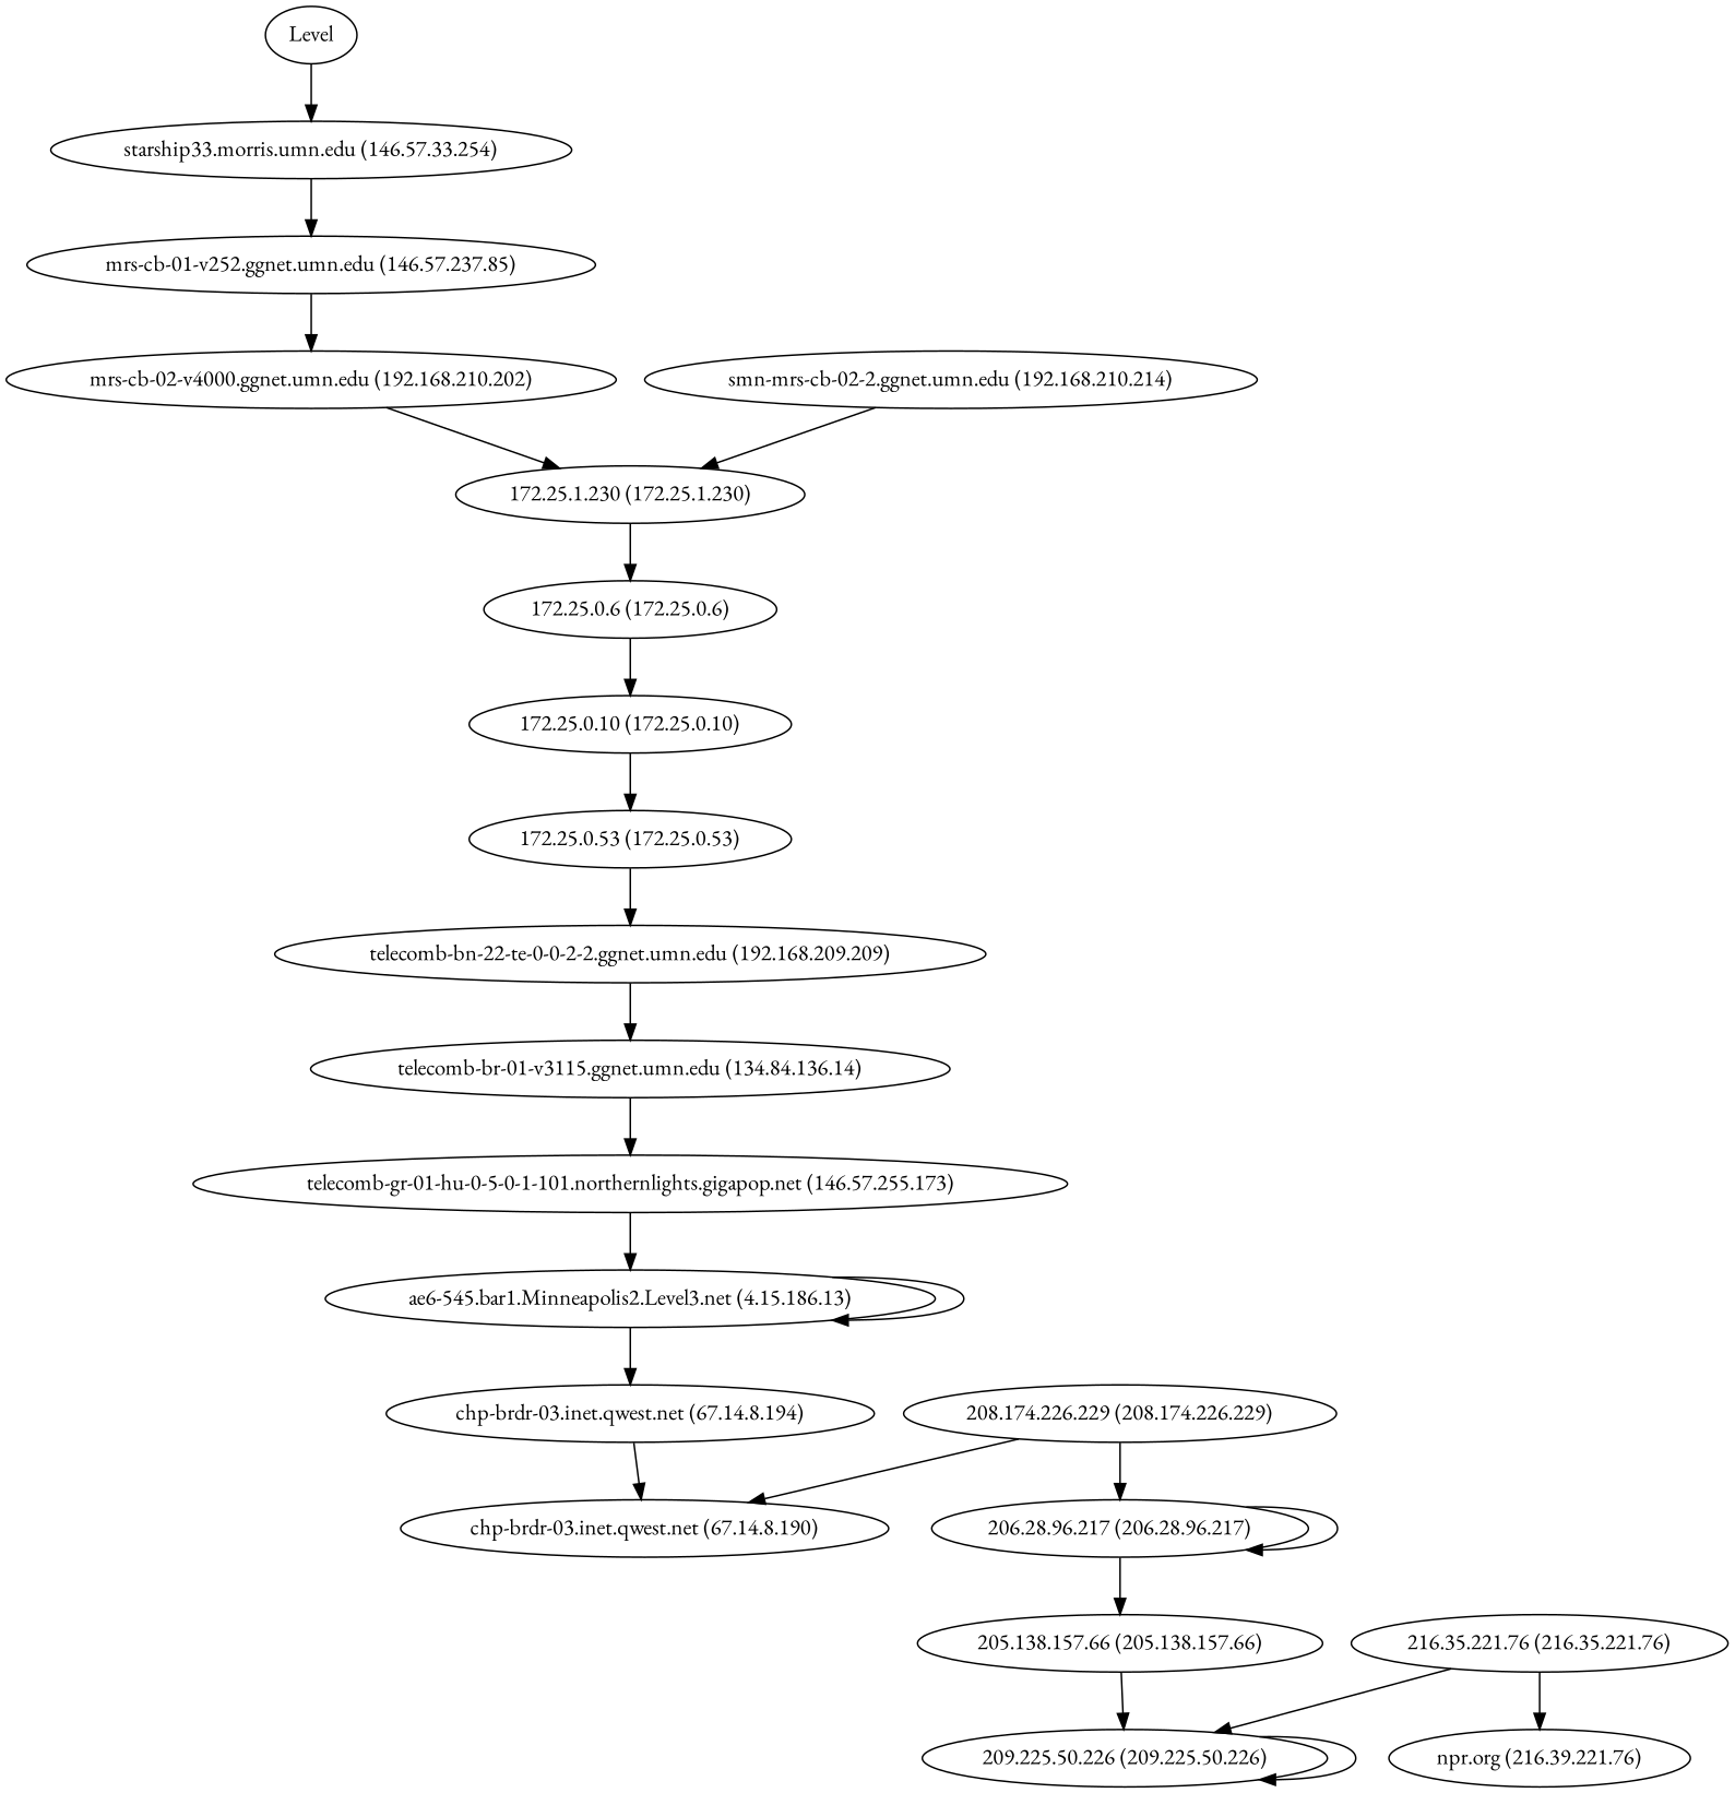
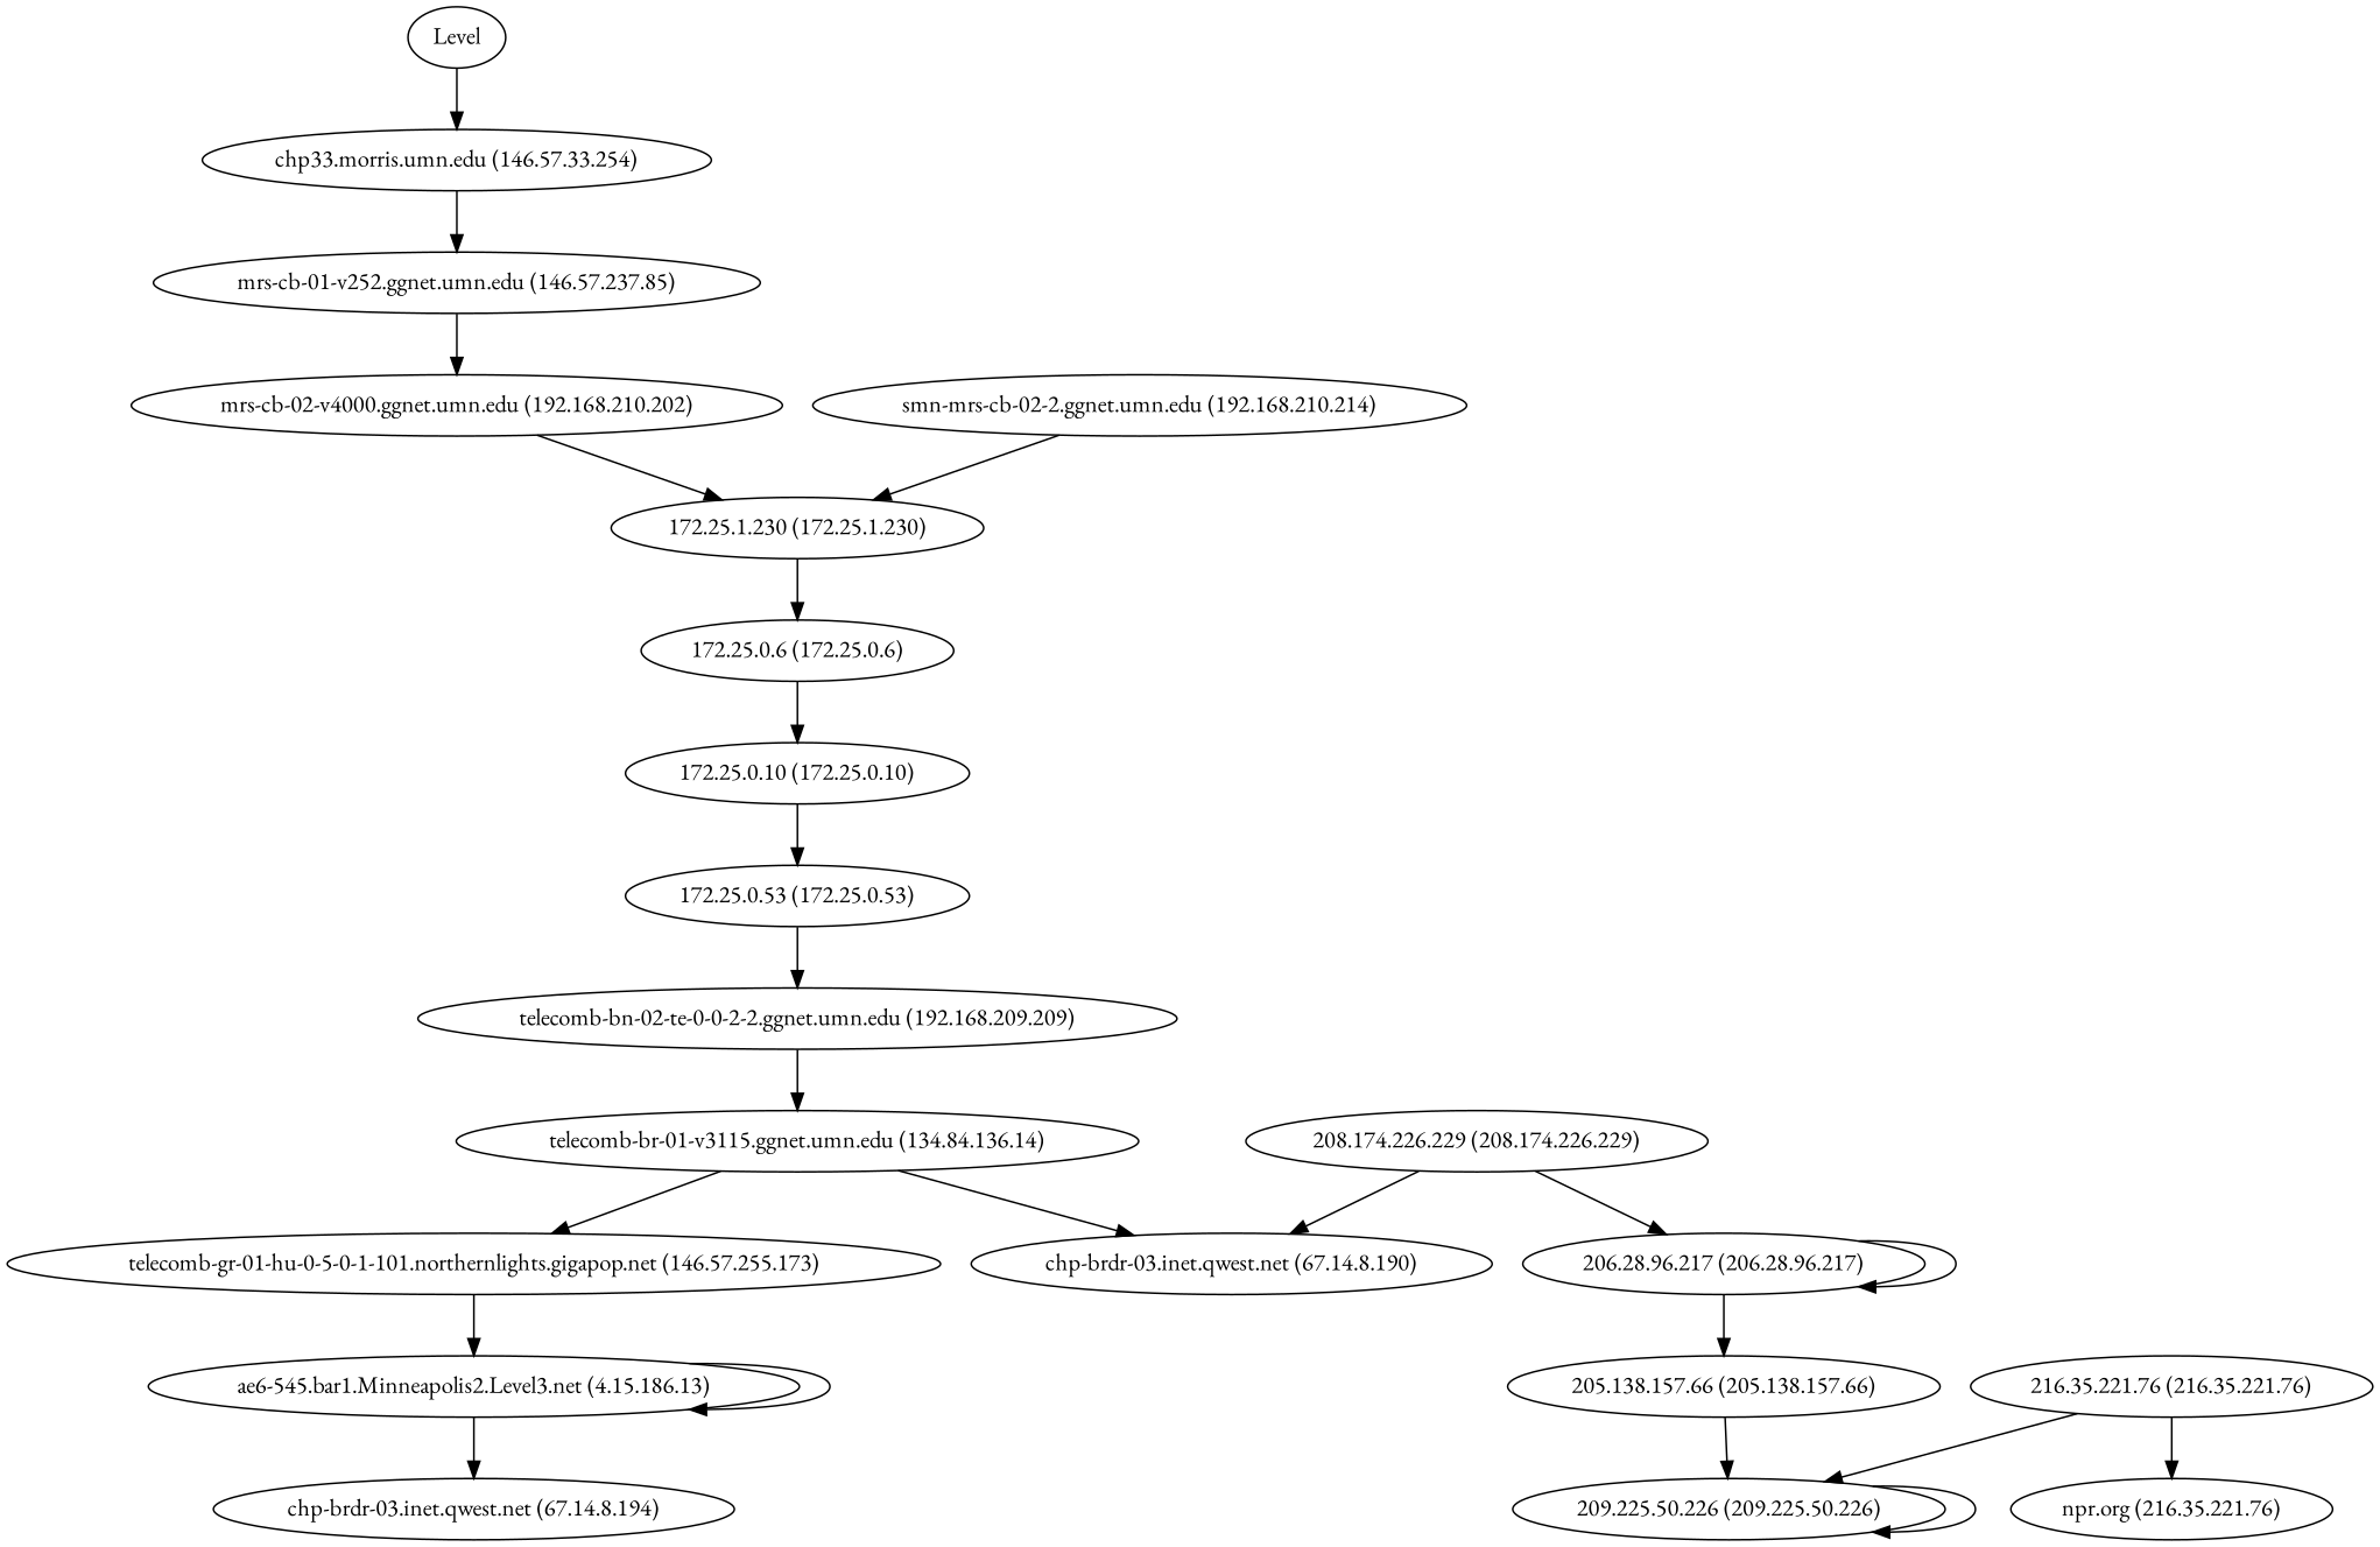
  digraph {
    fontname="EB Garamond"
    node [fontname="EB Garamond"]
    edge [fontname="EB Garamond"]
    n1 [label=Level]
-   "starship33.morris.umn.edu (146.57.33.254)"
+   "starship33.morris.umn.edu (146.57.33.254)" [label="chp33.morris.umn.edu (146.57.33.254)"]
    "mrs-cb-01-v252.ggnet.umn.edu (146.57.237.85)"
    "mrs-cb-02-v4000.ggnet.umn.edu (192.168.210.202)"
    "172.25.1.230 (172.25.1.230)"
    "smn-mrs-cb-02-2.ggnet.umn.edu (192.168.210.214)"
    "172.25.0.6 (172.25.0.6)"
    "172.25.0.10 (172.25.0.10)"
    "172.25.0.53 (172.25.0.53)"
-   "telecomb-bn-02-te-0-0-2-2.ggnet.umn.edu (192.168.209.209)" [label="telecomb-bn-22-te-0-0-2-2.ggnet.umn.edu (192.168.209.209)"]
+   "telecomb-bn-02-te-0-0-2-2.ggnet.umn.edu (192.168.209.209)"
    "telecomb-br-01-v3115.ggnet.umn.edu (134.84.136.14)"
    "telecomb-gr-01-hu-0-5-0-1-101.northernlights.gigapop.net (146.57.255.173)"
    "ae6-545.bar1.Minneapolis2.Level3.net (4.15.186.13)"
    "chp-brdr-03.inet.qwest.net (67.14.8.194)"
    "chp-brdr-03.inet.qwest.net (67.14.8.190)"
    "208.174.226.229 (208.174.226.229)"
    "206.28.96.217 (206.28.96.217)"
    "205.138.157.66 (205.138.157.66)"
    "209.225.50.226 (209.225.50.226)"
    "216.35.221.76 (216.35.221.76)"
-   "npr.org (216.35.221.76)" [label="npr.org (216.39.221.76)"]
+   "npr.org (216.35.221.76)"
    n1 -> "starship33.morris.umn.edu (146.57.33.254)"
    "starship33.morris.umn.edu (146.57.33.254)" -> "mrs-cb-01-v252.ggnet.umn.edu (146.57.237.85)"
    "mrs-cb-01-v252.ggnet.umn.edu (146.57.237.85)" -> "mrs-cb-02-v4000.ggnet.umn.edu (192.168.210.202)"
    "mrs-cb-02-v4000.ggnet.umn.edu (192.168.210.202)" -> "172.25.1.230 (172.25.1.230)"
    "172.25.1.230 (172.25.1.230)" -> "172.25.0.6 (172.25.0.6)"
    "smn-mrs-cb-02-2.ggnet.umn.edu (192.168.210.214)" -> "172.25.1.230 (172.25.1.230)"
    "172.25.0.6 (172.25.0.6)" -> "172.25.0.10 (172.25.0.10)"
    "172.25.0.10 (172.25.0.10)" -> "172.25.0.53 (172.25.0.53)"
    "172.25.0.53 (172.25.0.53)" -> "telecomb-bn-02-te-0-0-2-2.ggnet.umn.edu (192.168.209.209)"
    "telecomb-bn-02-te-0-0-2-2.ggnet.umn.edu (192.168.209.209)" -> "telecomb-br-01-v3115.ggnet.umn.edu (134.84.136.14)"
    "telecomb-br-01-v3115.ggnet.umn.edu (134.84.136.14)" -> "telecomb-gr-01-hu-0-5-0-1-101.northernlights.gigapop.net (146.57.255.173)"
    "telecomb-gr-01-hu-0-5-0-1-101.northernlights.gigapop.net (146.57.255.173)" -> "ae6-545.bar1.Minneapolis2.Level3.net (4.15.186.13)"
    "ae6-545.bar1.Minneapolis2.Level3.net (4.15.186.13)" -> "ae6-545.bar1.Minneapolis2.Level3.net (4.15.186.13)"
    "ae6-545.bar1.Minneapolis2.Level3.net (4.15.186.13)" -> "chp-brdr-03.inet.qwest.net (67.14.8.194)"
-   "chp-brdr-03.inet.qwest.net (67.14.8.194)" -> "chp-brdr-03.inet.qwest.net (67.14.8.190)"
+   "telecomb-br-01-v3115.ggnet.umn.edu (134.84.136.14)" -> "chp-brdr-03.inet.qwest.net (67.14.8.190)"
    "208.174.226.229 (208.174.226.229)" -> "chp-brdr-03.inet.qwest.net (67.14.8.190)"
    "208.174.226.229 (208.174.226.229)" -> "206.28.96.217 (206.28.96.217)"
    "206.28.96.217 (206.28.96.217)" -> "206.28.96.217 (206.28.96.217)"
    "206.28.96.217 (206.28.96.217)" -> "205.138.157.66 (205.138.157.66)"
    "205.138.157.66 (205.138.157.66)" -> "209.225.50.226 (209.225.50.226)"
    "209.225.50.226 (209.225.50.226)" -> "209.225.50.226 (209.225.50.226)"
    "216.35.221.76 (216.35.221.76)" -> "209.225.50.226 (209.225.50.226)"
    "216.35.221.76 (216.35.221.76)" -> "npr.org (216.35.221.76)"
  }
